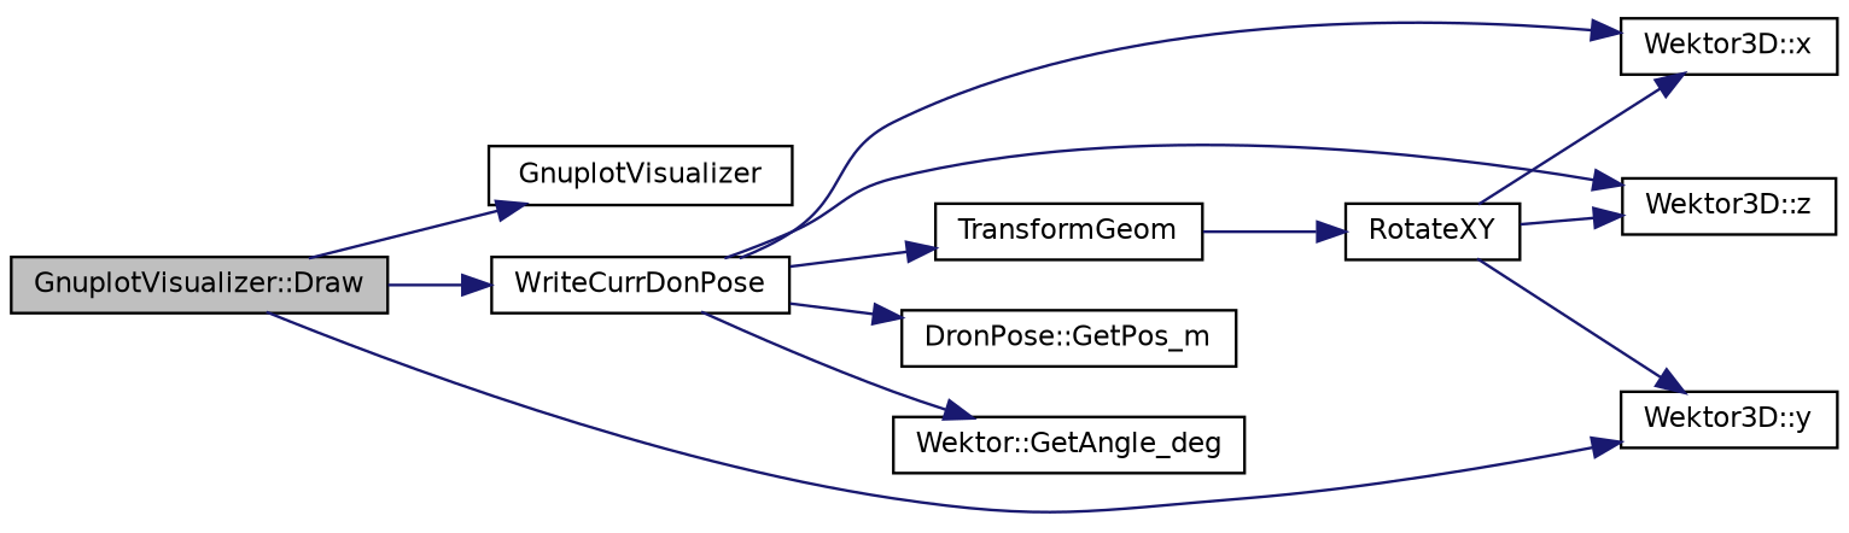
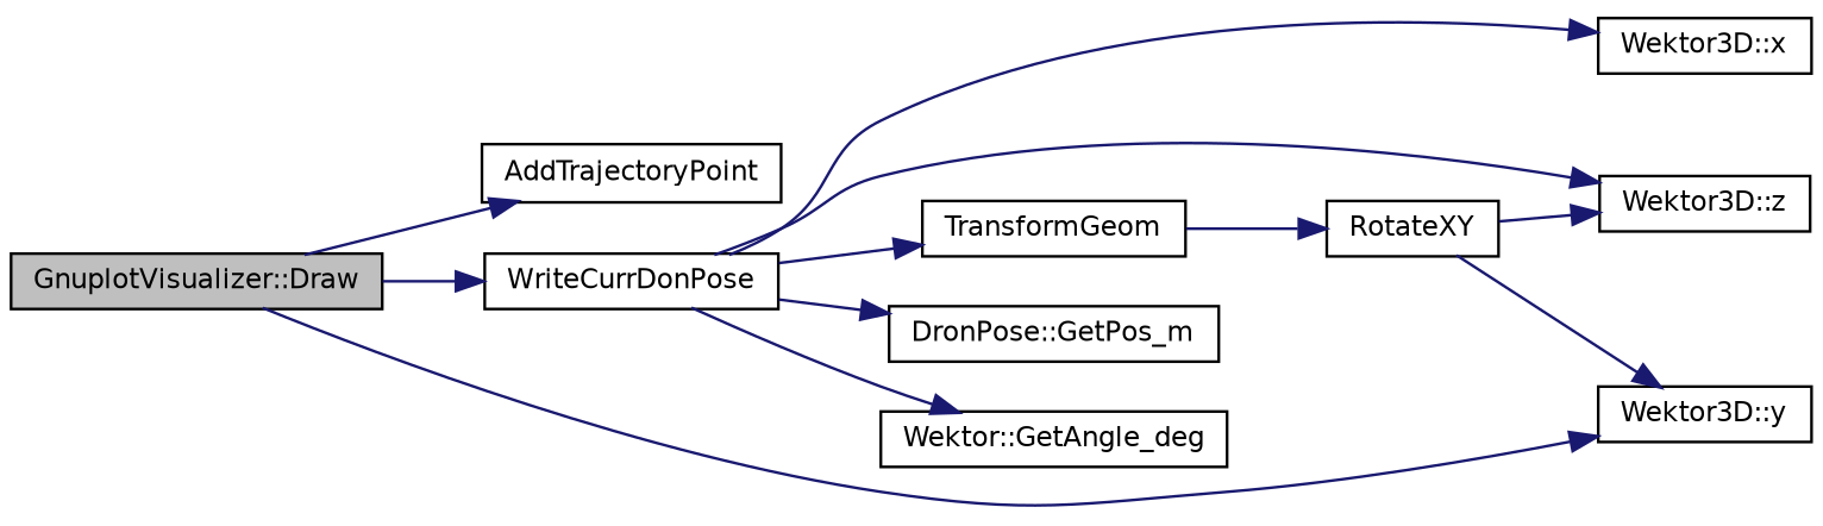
  digraph {
    rankdir=LR
    node [color=black fillcolor=white fontname=Helvetica fontsize=10 shape=record style=filled]
    edge [color=midnightblue fontname=Helvetica fontsize=10 labelfontname=Helvetica labelfontsize=10 style=solid]
    n1 [fillcolor=grey75 fontcolor=black height=0.2 label="GnuplotVisualizer::Draw" width=0.4]
-   n2 [height=0.2 label=GnuplotVisualizer width=0.4]
+   n2 [height=0.2 label=AddTrajectoryPoint width=0.4]
    n3 [height=0.2 label=WriteCurrDonPose width=0.4]
    n4 [height=0.2 label="Wektor3D::y" width=0.4]
    n5 [height=0.2 label="DronPose::GetPos_m" width=0.4]
    n6 [height=0.2 label="Wektor::GetAngle_deg" width=0.4]
    n7 [height=0.2 label="Wektor3D::x" width=0.4]
    n8 [height=0.2 label="Wektor3D::z" width=0.4]
    n9 [height=0.2 label=TransformGeom width=0.4]
    n10 [height=0.2 label=RotateXY width=0.4]
    n1 -> n2
    n1 -> n3
    n1 -> n4
    n3 -> n5
    n3 -> n6
    n3 -> n7
    n3 -> n8
    n3 -> n9
    n9 -> n10
    n10 -> n4
-   n10 -> n7
    n10 -> n8
  }
